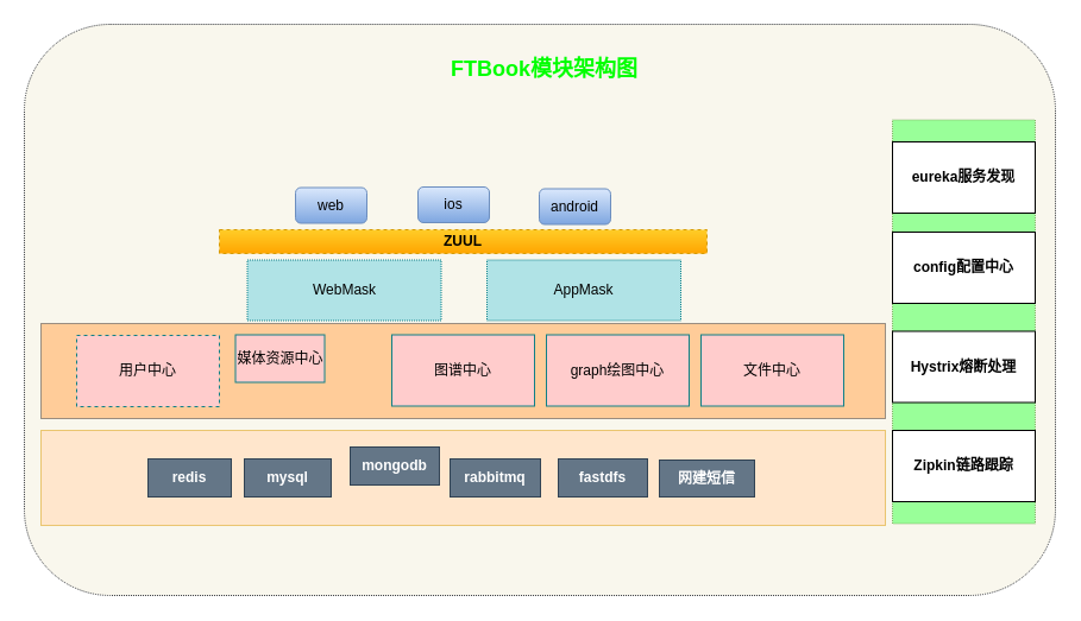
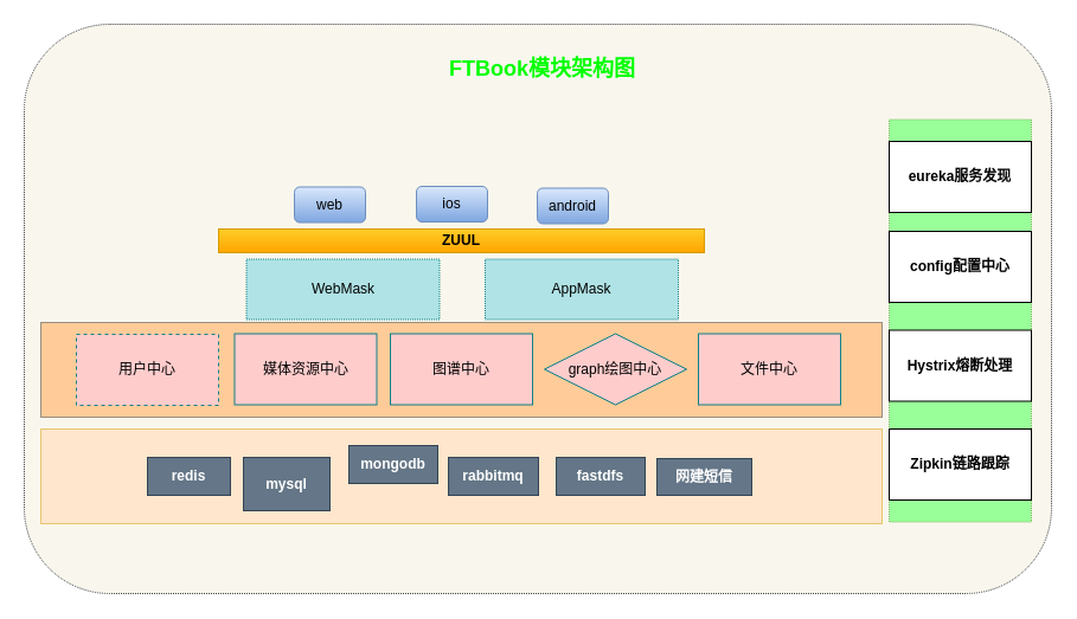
  <mxCell id="0" />
  <mxCell id="1" parent="0" />
  <mxCell id="2" value="" style="rounded=1;whiteSpace=wrap;html=1;dashed=1;dashPattern=1 1;fillColor=#f9f7ed;strokeColor=#36393d;" vertex="1" parent="1"><mxGeometry x="20" y="20" width="867" height="481" as="geometry" /></mxCell>
- <mxCell id="3" value="&lt;b&gt;ZUUL&lt;/b&gt;" style="rounded=0;whiteSpace=wrap;html=1;gradientColor=#ffa500;fillColor=#ffcd28;strokeColor=#d79b00;dashed=1;" vertex="1" parent="1"><mxGeometry x="184" y="193" width="410" height="20" as="geometry" /></mxCell>
+ <mxCell id="3" value="&lt;b&gt;ZUUL&lt;/b&gt;" style="rounded=0;whiteSpace=wrap;html=1;gradientColor=#ffa500;fillColor=#ffcd28;strokeColor=#d79b00;" vertex="1" parent="1"><mxGeometry x="184" y="193" width="410" height="20" as="geometry" /></mxCell>
  <mxCell id="4" value="web" style="rounded=1;whiteSpace=wrap;html=1;gradientColor=#7ea6e0;fillColor=#dae8fc;strokeColor=#6c8ebf;" vertex="1" parent="1"><mxGeometry x="248" y="157.5" width="60" height="30" as="geometry" /></mxCell>
  <mxCell id="5" value="ios" style="rounded=1;whiteSpace=wrap;html=1;gradientColor=#7ea6e0;fillColor=#dae8fc;strokeColor=#6c8ebf;" vertex="1" parent="1"><mxGeometry x="351" y="157" width="60" height="30" as="geometry" /></mxCell>
  <mxCell id="6" value="android" style="rounded=1;whiteSpace=wrap;html=1;gradientColor=#7ea6e0;fillColor=#dae8fc;strokeColor=#6c8ebf;" vertex="1" parent="1"><mxGeometry x="453" y="158.5" width="60" height="30" as="geometry" /></mxCell>
  <mxCell id="7" value="" style="rounded=0;whiteSpace=wrap;html=1;gradientColor=none;fillColor=#99FF99;strokeColor=#82b366;dashed=1;dashPattern=1 1;" vertex="1" parent="1"><mxGeometry x="750" y="100.5" width="120" height="340" as="geometry" /></mxCell>
  <mxCell id="8" value="eureka服务发现" style="rounded=0;whiteSpace=wrap;html=1;fontStyle=1" vertex="1" parent="1"><mxGeometry x="750" y="119" width="120" height="60" as="geometry" /></mxCell>
  <mxCell id="9" value="config配置中心" style="rounded=0;whiteSpace=wrap;html=1;fontStyle=1" vertex="1" parent="1"><mxGeometry x="750" y="195" width="120" height="60" as="geometry" /></mxCell>
  <mxCell id="10" value="" style="rounded=0;whiteSpace=wrap;html=1;fillColor=#ffe6cc;strokeColor=#d79b00;dashed=1;dashPattern=1 1;fontStyle=1" vertex="1" parent="1"><mxGeometry x="34" y="362" width="710" height="80" as="geometry" /></mxCell>
  <mxCell id="11" value="redis" style="rounded=0;whiteSpace=wrap;html=1;fillColor=#647687;strokeColor=#314354;fontColor=#ffffff;fontStyle=1" vertex="1" parent="1"><mxGeometry x="124" y="386" width="70" height="32" as="geometry" /></mxCell>
- <mxCell id="12" value="mysql" style="rounded=0;whiteSpace=wrap;html=1;fillColor=#647687;strokeColor=#314354;fontColor=#ffffff;fontStyle=1" vertex="1" parent="1"><mxGeometry x="205" y="386" width="73" height="32" as="geometry" /></mxCell>
+ <mxCell id="12" value="mysql" style="rounded=0;whiteSpace=wrap;html=1;fillColor=#647687;strokeColor=#314354;fontColor=#ffffff;fontStyle=1" vertex="1" parent="1"><mxGeometry x="205" y="386" width="73" height="45" as="geometry" /></mxCell>
  <mxCell id="13" value="mongodb" style="rounded=0;whiteSpace=wrap;html=1;fillColor=#647687;strokeColor=#314354;fontColor=#ffffff;fontStyle=1" vertex="1" parent="1"><mxGeometry x="294" y="376" width="75" height="32" as="geometry" /></mxCell>
  <mxCell id="14" value="rabbitmq" style="rounded=0;whiteSpace=wrap;html=1;fillColor=#647687;strokeColor=#314354;fontColor=#ffffff;fontStyle=1" vertex="1" parent="1"><mxGeometry x="378" y="386" width="76" height="32" as="geometry" /></mxCell>
  <mxCell id="15" value="fastdfs" style="rounded=0;whiteSpace=wrap;html=1;fillColor=#647687;strokeColor=#314354;fontColor=#ffffff;fontStyle=1" vertex="1" parent="1"><mxGeometry x="469" y="386" width="75" height="32" as="geometry" /></mxCell>
  <mxCell id="16" value="" style="rounded=0;whiteSpace=wrap;html=1;dashed=1;dashPattern=1 1;fillColor=#ffcc99;strokeColor=#36393d;" vertex="1" parent="1"><mxGeometry x="34" y="272" width="710" height="80" as="geometry" /></mxCell>
  <mxCell id="17" value="用户中心" style="rounded=0;whiteSpace=wrap;html=1;fillColor=#FFCCCC;strokeColor=#0e8088;dashed=1;" vertex="1" parent="1"><mxGeometry x="64" y="282" width="120" height="60" as="geometry" /></mxCell>
- <mxCell id="18" value="媒体资源中心" style="rounded=0;whiteSpace=wrap;html=1;fillColor=#FFCCCC;strokeColor=#0e8088;" vertex="1" parent="1"><mxGeometry x="197.5" y="281.5" width="75" height="40" as="geometry" /></mxCell>
+ <mxCell id="18" value="媒体资源中心" style="rounded=0;whiteSpace=wrap;html=1;fillColor=#FFCCCC;strokeColor=#0e8088;" vertex="1" parent="1"><mxGeometry x="197.5" y="281.5" width="120" height="60" as="geometry" /></mxCell>
  <mxCell id="19" value="图谱中心" style="rounded=0;whiteSpace=wrap;html=1;fillColor=#FFCCCC;strokeColor=#0e8088;" vertex="1" parent="1"><mxGeometry x="329" y="281.5" width="120" height="60" as="geometry" /></mxCell>
- <mxCell id="20" value="graph绘图中心" style="rounded=0;whiteSpace=wrap;html=1;fillColor=#FFCCCC;strokeColor=#0e8088;" vertex="1" parent="1"><mxGeometry x="459" y="281.5" width="120" height="60" as="geometry" /></mxCell>
+ <mxCell id="20" value="graph绘图中心" style="rhombus;whiteSpace=wrap;html=1;fillColor=#FFCCCC;strokeColor=#0e8088;" vertex="1" parent="1"><mxGeometry x="459" y="281.5" width="120" height="60" as="geometry" /></mxCell>
  <mxCell id="21" value="文件中心" style="rounded=0;whiteSpace=wrap;html=1;fillColor=#FFCCCC;strokeColor=#0e8088;" vertex="1" parent="1"><mxGeometry x="589" y="281.5" width="120" height="60" as="geometry" /></mxCell>
  <mxCell id="22" value="Hystrix熔断处理" style="rounded=0;whiteSpace=wrap;html=1;fontStyle=1" vertex="1" parent="1"><mxGeometry x="750" y="278.5" width="120" height="60" as="geometry" /></mxCell>
  <mxCell id="23" value="Zipkin链路跟踪" style="rounded=0;whiteSpace=wrap;html=1;fontStyle=1" vertex="1" parent="1"><mxGeometry x="750" y="362" width="120" height="60" as="geometry" /></mxCell>
  <mxCell id="24" value="网建短信" style="rounded=0;whiteSpace=wrap;html=1;fillColor=#647687;strokeColor=#314354;fontColor=#ffffff;fontStyle=1" vertex="1" parent="1"><mxGeometry x="554" y="387" width="80" height="31" as="geometry" /></mxCell>
  <mxCell id="25" value="WebMask" style="rounded=0;whiteSpace=wrap;html=1;dashed=1;dashPattern=1 1;fillColor=#b0e3e6;strokeColor=#0e8088;" vertex="1" parent="1"><mxGeometry x="207.5" y="218.5" width="163" height="51" as="geometry" /></mxCell>
  <mxCell id="26" value="AppMask" style="rounded=0;whiteSpace=wrap;html=1;dashed=1;dashPattern=1 1;fillColor=#b0e3e6;strokeColor=#0e8088;" vertex="1" parent="1"><mxGeometry x="409" y="218.5" width="163" height="51" as="geometry" /></mxCell>
  <mxCell id="27" value="FTBook模块架构图" style="text;html=1;strokeColor=none;fillColor=none;align=center;verticalAlign=middle;whiteSpace=wrap;rounded=0;dashed=1;dashPattern=1 1;fontStyle=1;fontSize=18;horizontal=1;fontFamily=Helvetica;fontColor=#00FF00;" vertex="1" parent="1"><mxGeometry x="166" y="43" width="583" height="30" as="geometry" /></mxCell>
